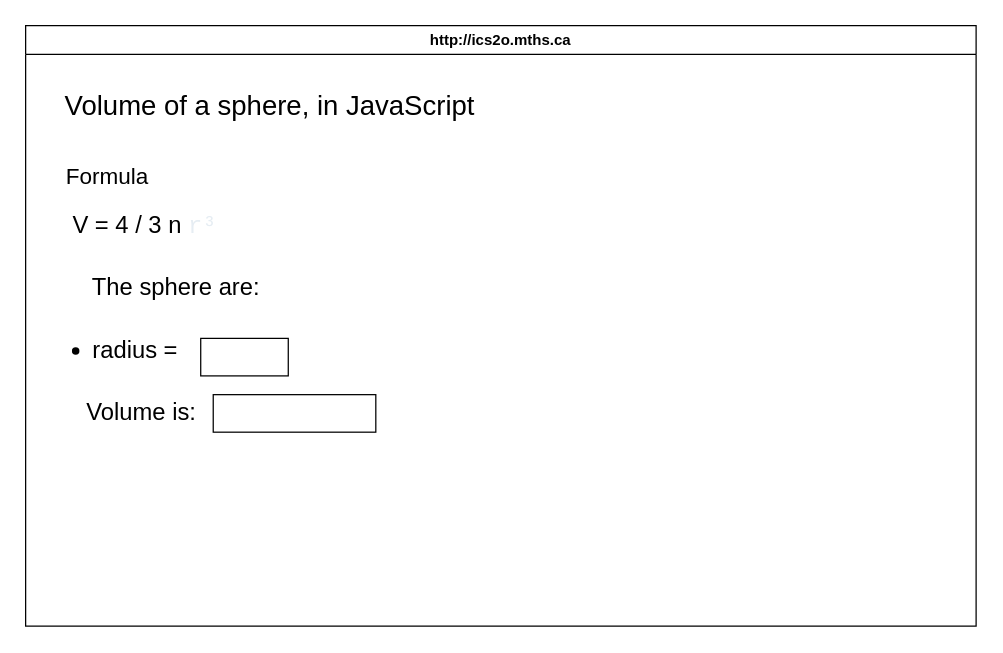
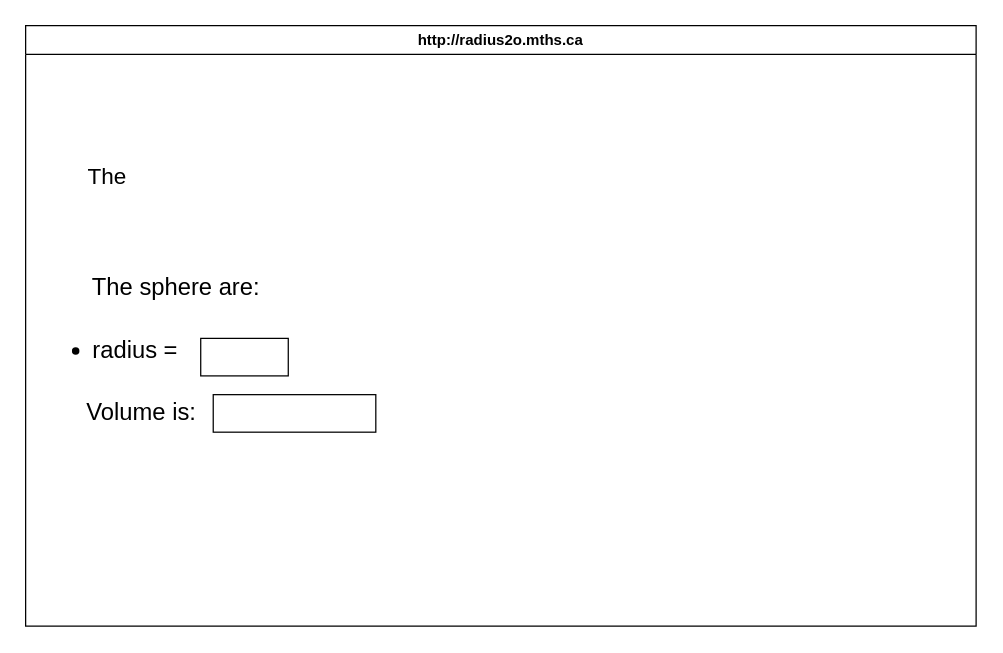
  <mxCell id="0" />
  <mxCell id="1" parent="0" />
- <mxCell id="2" value="http://ics2o.mths.ca" style="swimlane;whiteSpace=wrap;html=1;" parent="1" vertex="1"><mxGeometry x="20" y="20" width="760" height="480" as="geometry" /></mxCell>
- <mxCell id="3" value="&lt;font style=&quot;font-size: 22px;&quot;&gt;Volume of a sphere, in JavaScript&lt;/font&gt;" style="text;html=1;align=center;verticalAlign=middle;resizable=0;points=[];autosize=1;strokeColor=none;fillColor=none;" vertex="1" parent="2"><mxGeometry x="20" y="45" width="350" height="40" as="geometry" /></mxCell>
- <mxCell id="4" value="&lt;font style=&quot;font-size: 18px;&quot;&gt;Formula&lt;/font&gt;" style="text;html=1;align=center;verticalAlign=middle;resizable=0;points=[];autosize=1;strokeColor=none;fillColor=none;fontSize=22;" vertex="1" parent="2"><mxGeometry x="20" y="100" width="90" height="40" as="geometry" /></mxCell>
- <mxCell id="5" value="&lt;font style=&quot;font-size: 19px;&quot;&gt;V = 4 / 3 n&amp;nbsp;&lt;span style=&quot;color: rgb(230, 237, 243); font-family: Consolas, &amp;quot;Courier New&amp;quot;, monospace;&quot;&gt;r³&lt;/span&gt;&lt;/font&gt;" style="text;html=1;align=center;verticalAlign=middle;resizable=0;points=[];autosize=1;strokeColor=none;fillColor=none;fontSize=18;" vertex="1" parent="2"><mxGeometry x="25" y="140" width="140" height="40" as="geometry" /></mxCell>
+ <mxCell id="2" value="http://radius2o.mths.ca" style="swimlane;whiteSpace=wrap;html=1;" parent="1" vertex="1"><mxGeometry x="20" y="20" width="760" height="480" as="geometry" /></mxCell>
+ <mxCell id="4" value="&lt;font style=&quot;font-size: 18px;&quot;&gt;The&lt;/font&gt;" style="text;html=1;align=center;verticalAlign=middle;resizable=0;points=[];autosize=1;strokeColor=none;fillColor=none;fontSize=22;" vertex="1" parent="2"><mxGeometry x="20" y="100" width="90" height="40" as="geometry" /></mxCell>
  <mxCell id="6" value="The sphere are:" style="text;html=1;align=center;verticalAlign=middle;resizable=0;points=[];autosize=1;strokeColor=none;fillColor=none;fontSize=19;" vertex="1" parent="2"><mxGeometry x="20" y="190" width="200" height="40" as="geometry" /></mxCell>
  <mxCell id="7" value="" style="whiteSpace=wrap;html=1;labelBackgroundColor=none;fontSize=19;" vertex="1" parent="2"><mxGeometry x="140" y="250" width="70" height="30" as="geometry" /></mxCell>
  <mxCell id="8" value="Volume is:&amp;nbsp;" style="text;html=1;align=center;verticalAlign=middle;resizable=0;points=[];autosize=1;strokeColor=none;fillColor=none;fontSize=19;" vertex="1" parent="2"><mxGeometry x="35" y="290" width="120" height="40" as="geometry" /></mxCell>
  <mxCell id="9" value="" style="whiteSpace=wrap;html=1;labelBackgroundColor=none;fontSize=19;" vertex="1" parent="2"><mxGeometry x="150" y="295" width="130" height="30" as="geometry" /></mxCell>
  <mxCell id="10" value="radius =&amp;nbsp;" style="text;html=1;align=center;verticalAlign=middle;resizable=0;points=[];autosize=1;strokeColor=none;fillColor=none;fontSize=19;" vertex="1" parent="1"><mxGeometry x="60" y="260" width="100" height="40" as="geometry" /></mxCell>
  <mxCell id="11" value="" style="shape=waypoint;sketch=0;size=6;pointerEvents=1;points=[];fillColor=none;resizable=0;rotatable=0;perimeter=centerPerimeter;snapToPoint=1;labelBackgroundColor=none;fontSize=19;" vertex="1" parent="1"><mxGeometry x="50" y="270" width="20" height="20" as="geometry" /></mxCell>
